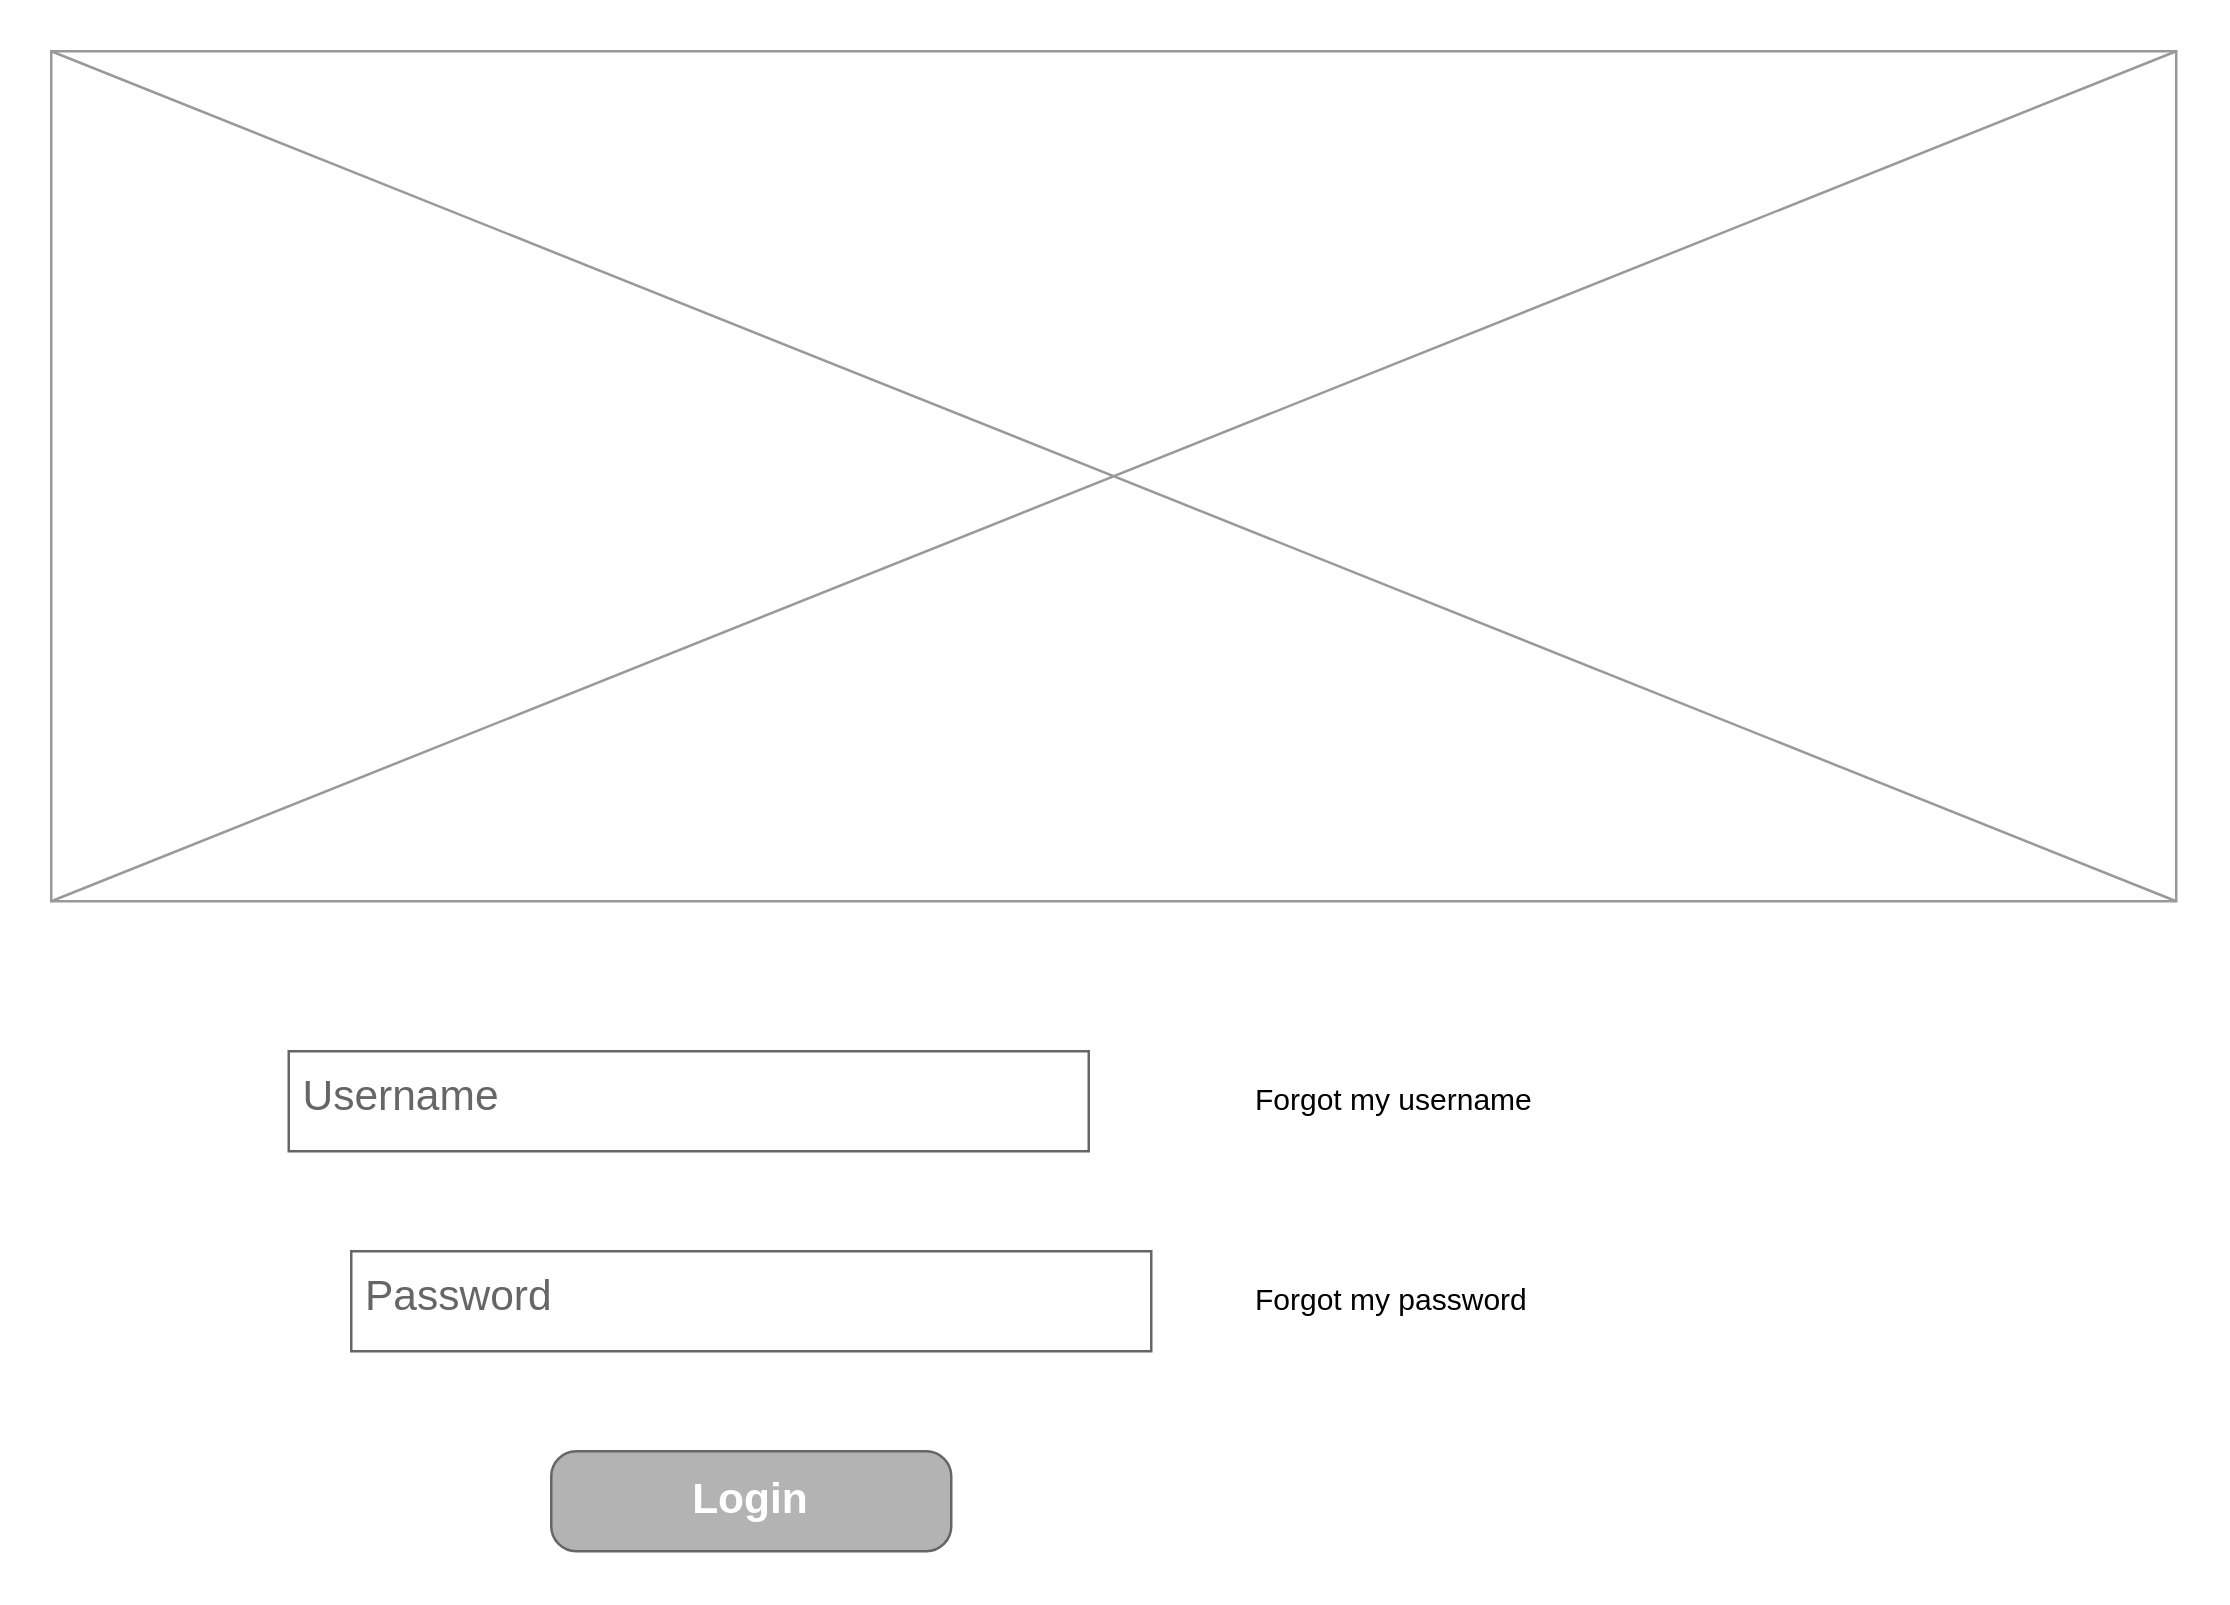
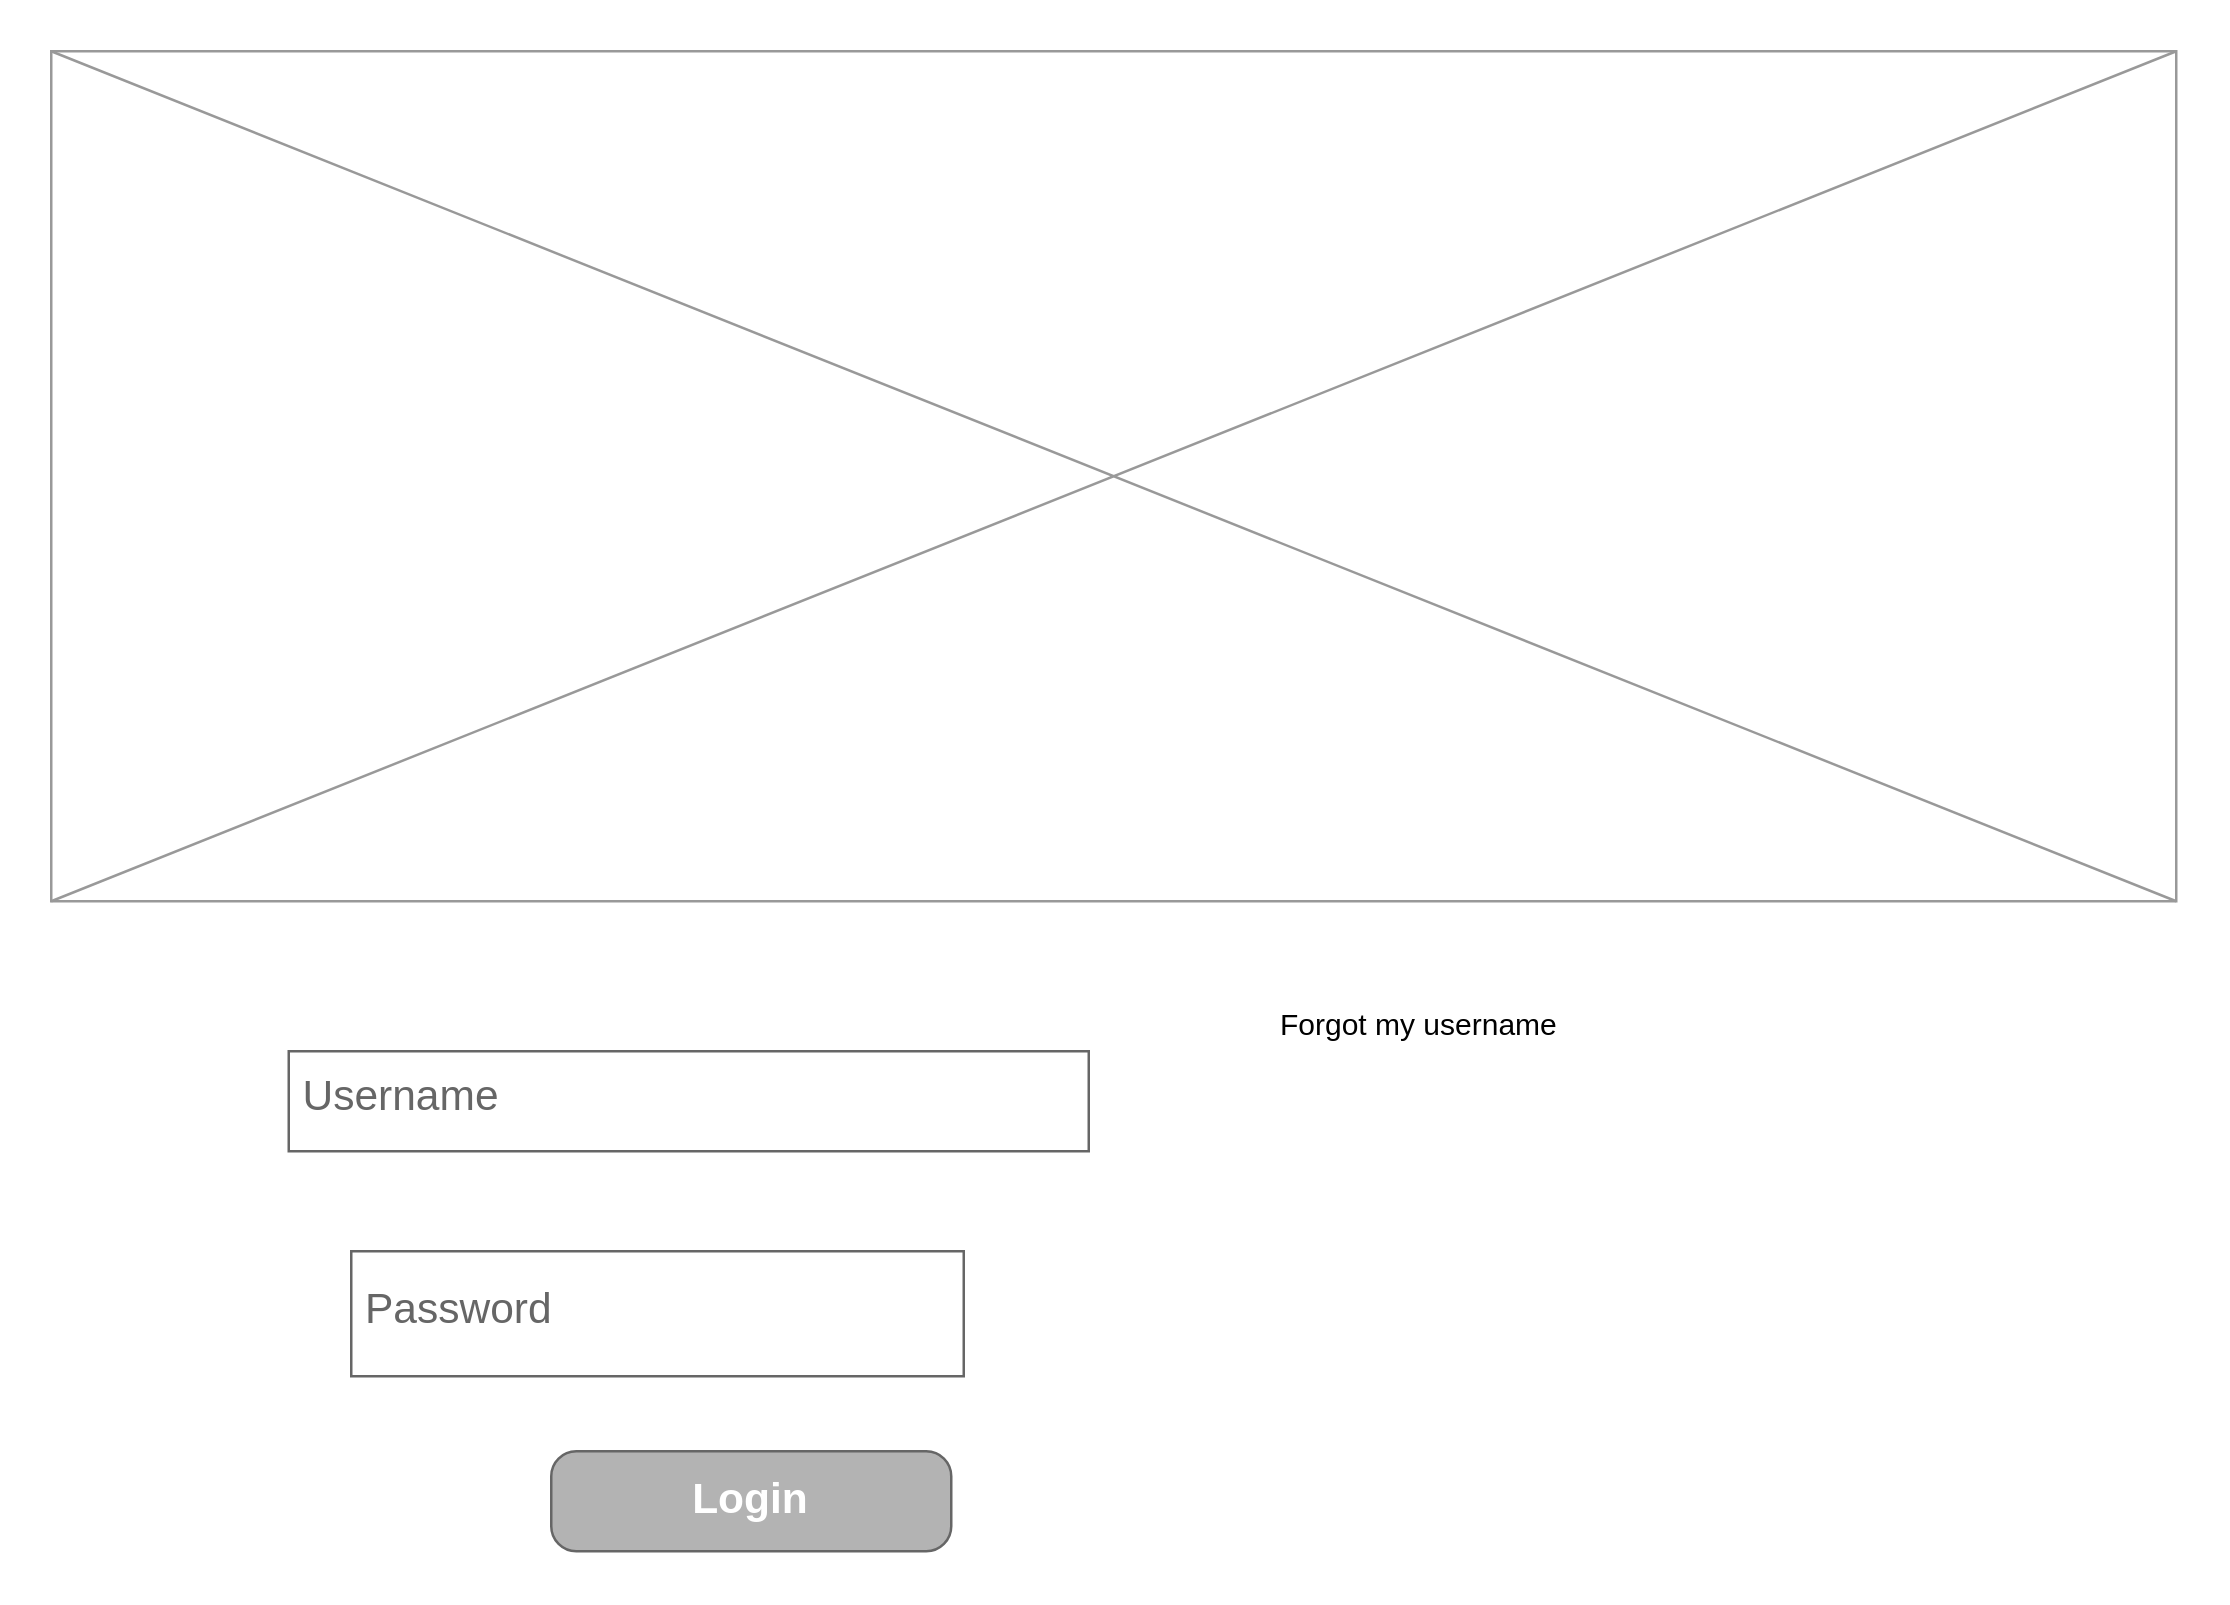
  <mxCell id="0" />
  <mxCell id="1" parent="0" />
  <mxCell id="2" value="" style="verticalLabelPosition=bottom;shadow=0;dashed=0;align=center;html=1;verticalAlign=top;strokeWidth=1;shape=mxgraph.mockup.graphics.simpleIcon;strokeColor=#999999;" vertex="1" parent="1"><mxGeometry width="850" height="340" as="geometry" x="20" y="20" /></mxCell>
  <mxCell id="3" value="Username" style="strokeWidth=1;shadow=0;dashed=0;align=center;html=1;shape=mxgraph.mockup.text.textBox;fontColor=#666666;align=left;fontSize=17;spacingLeft=4;spacingTop=-3;whiteSpace=wrap;strokeColor=#666666;mainText=" vertex="1" parent="1"><mxGeometry x="115" y="420" width="320" height="40" as="geometry" /></mxCell>
- <mxCell id="4" value="Password" style="strokeWidth=1;shadow=0;dashed=0;align=center;html=1;shape=mxgraph.mockup.text.textBox;fontColor=#666666;align=left;fontSize=17;spacingLeft=4;spacingTop=-3;whiteSpace=wrap;strokeColor=#666666;mainText=" vertex="1" parent="1"><mxGeometry x="140" y="500" width="320" height="40" as="geometry" /></mxCell>
+ <mxCell id="4" value="Password" style="strokeWidth=1;shadow=0;dashed=0;align=center;html=1;shape=mxgraph.mockup.text.textBox;fontColor=#666666;align=left;fontSize=17;spacingLeft=4;spacingTop=-3;whiteSpace=wrap;strokeColor=#666666;mainText=" vertex="1" parent="1"><mxGeometry x="140" y="500" width="245" height="50" as="geometry" /></mxCell>
  <mxCell id="5" value="Login" style="strokeWidth=1;shadow=0;dashed=0;align=center;html=1;shape=mxgraph.mockup.buttons.button;strokeColor=#666666;fontColor=#ffffff;mainText=;buttonStyle=round;fontSize=17;fontStyle=1;fillColor=#b3b3b3;whiteSpace=wrap;" vertex="1" parent="1"><mxGeometry x="220" y="580" width="160" height="40" as="geometry" /></mxCell>
- <mxCell id="6" value="Forgot my username" style="text;html=1;align=left;verticalAlign=middle;whiteSpace=wrap;rounded=0;" vertex="1" parent="1"><mxGeometry x="500" y="425" width="200" height="30" as="geometry" /></mxCell>
- <mxCell id="7" value="Forgot my password" style="text;html=1;align=left;verticalAlign=middle;whiteSpace=wrap;rounded=0;" vertex="1" parent="1"><mxGeometry x="500" y="505" width="200" height="30" as="geometry" /></mxCell>
+ <mxCell id="6" value="Forgot my username" style="text;html=1;align=left;verticalAlign=middle;whiteSpace=wrap;rounded=0;" vertex="1" parent="1"><mxGeometry x="510" y="395" width="200" height="30" as="geometry" /></mxCell>
